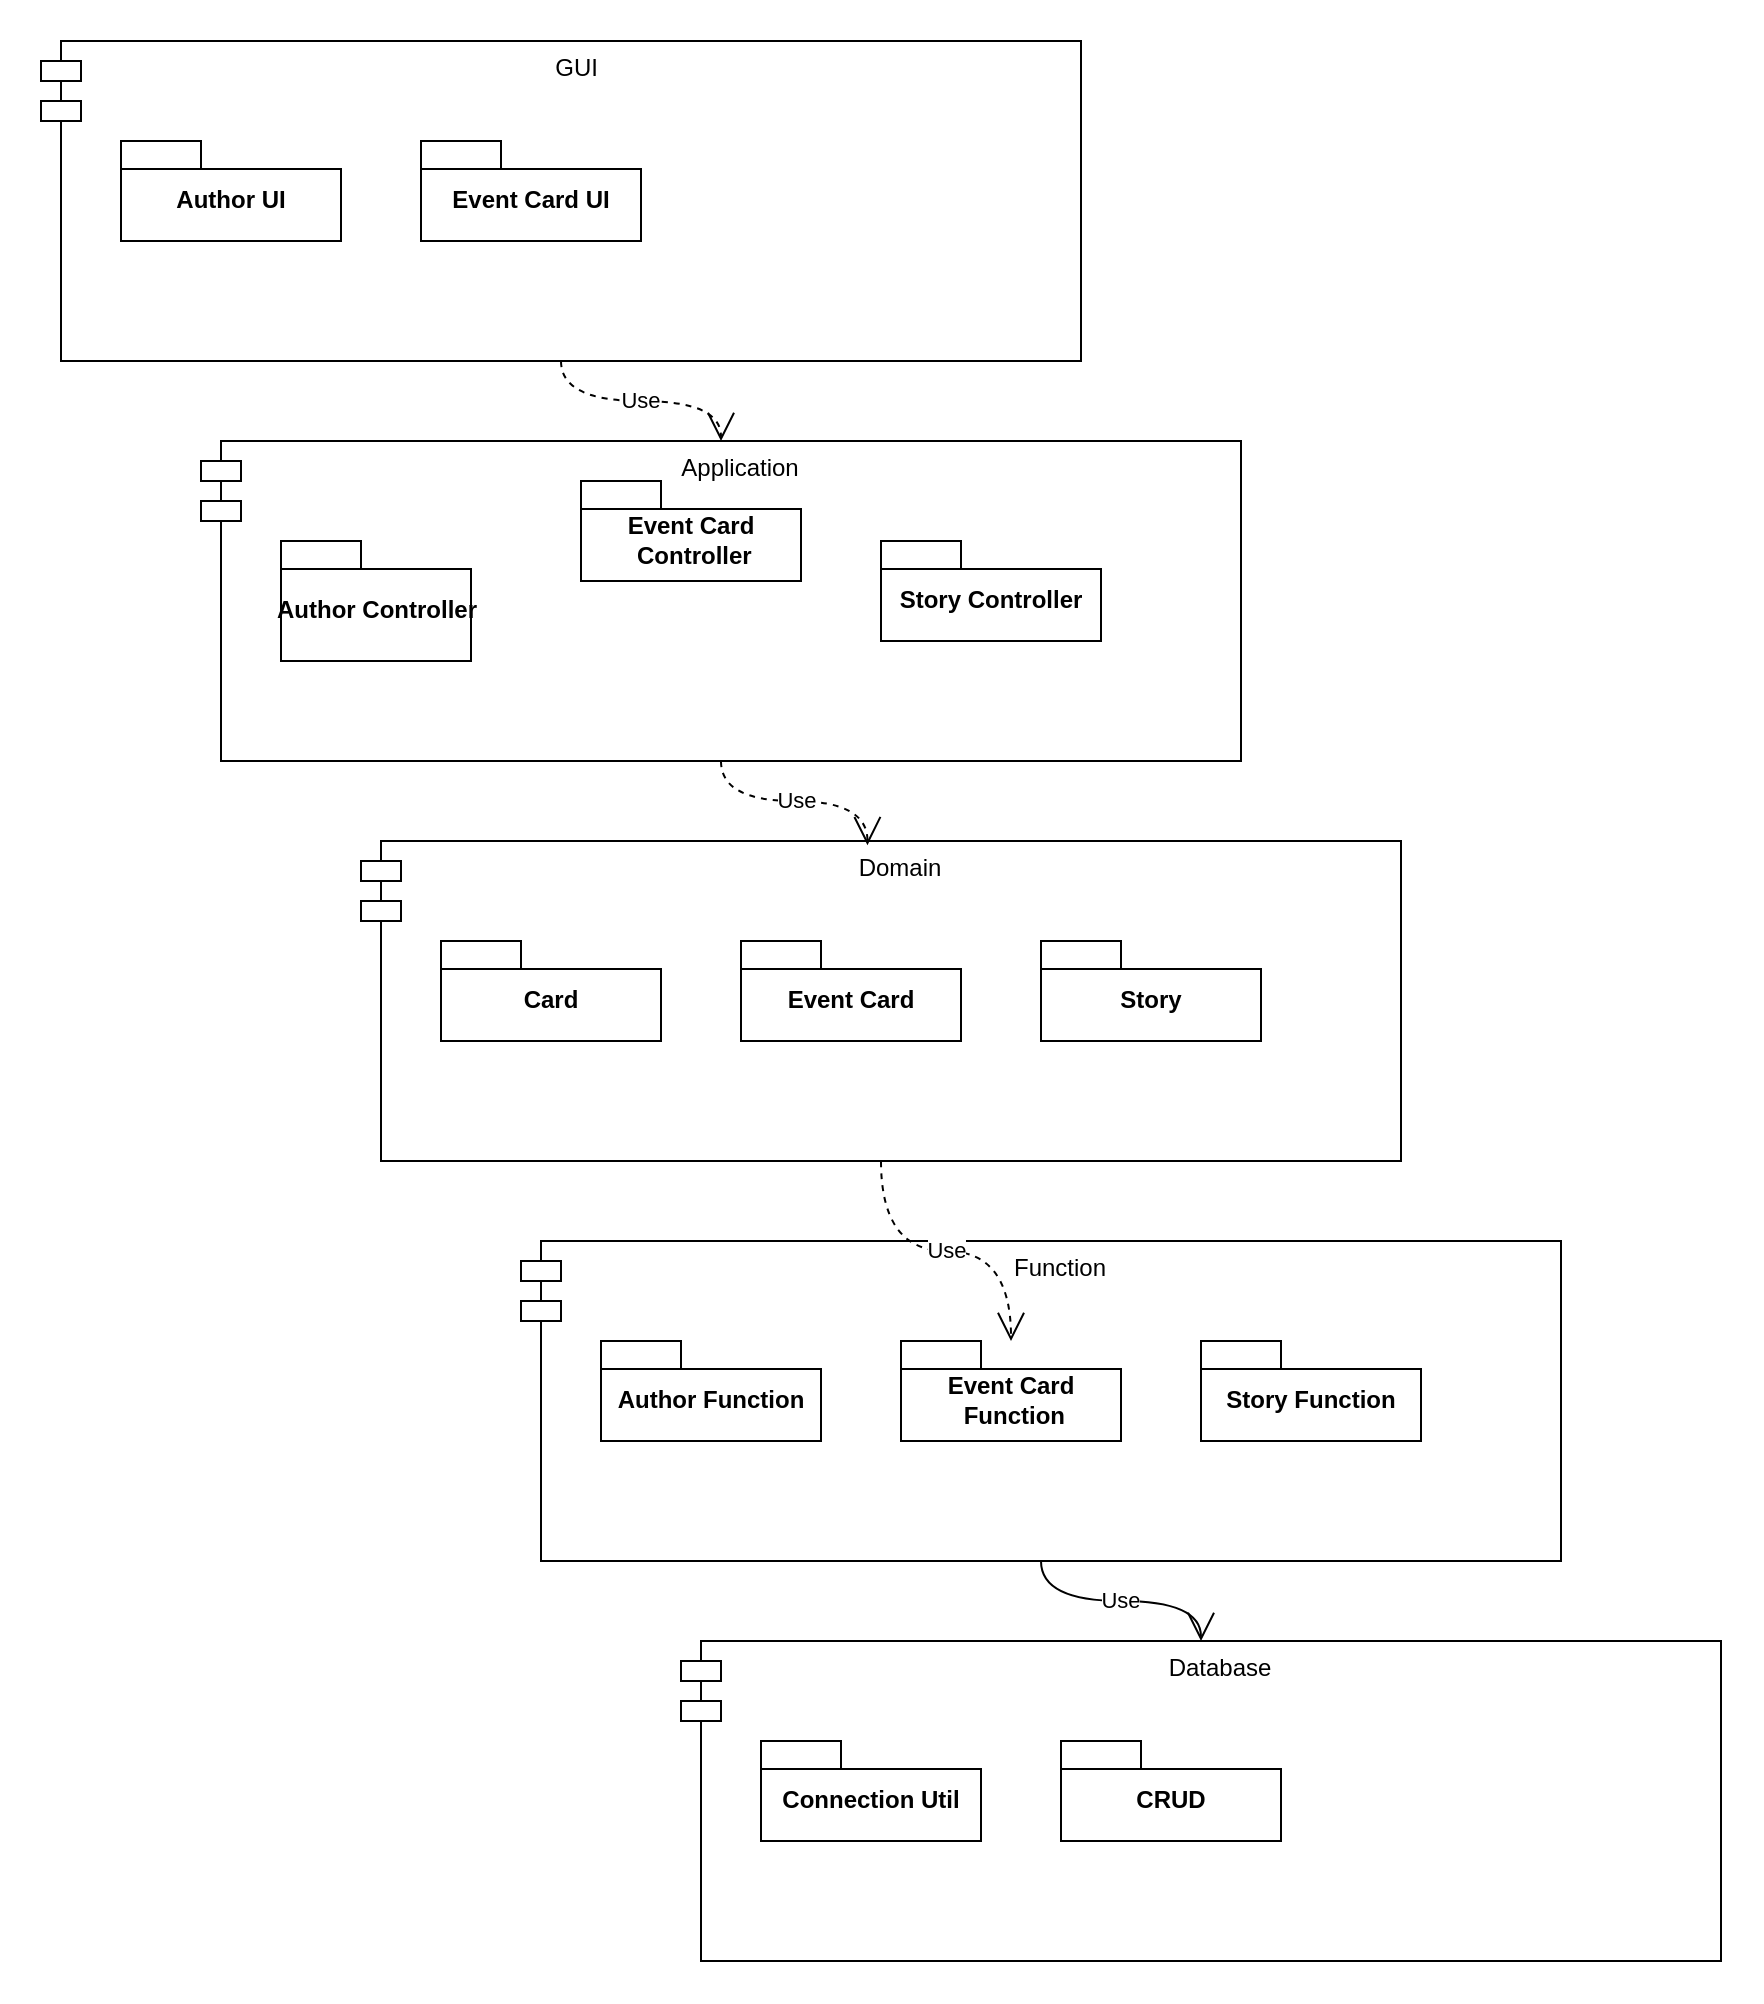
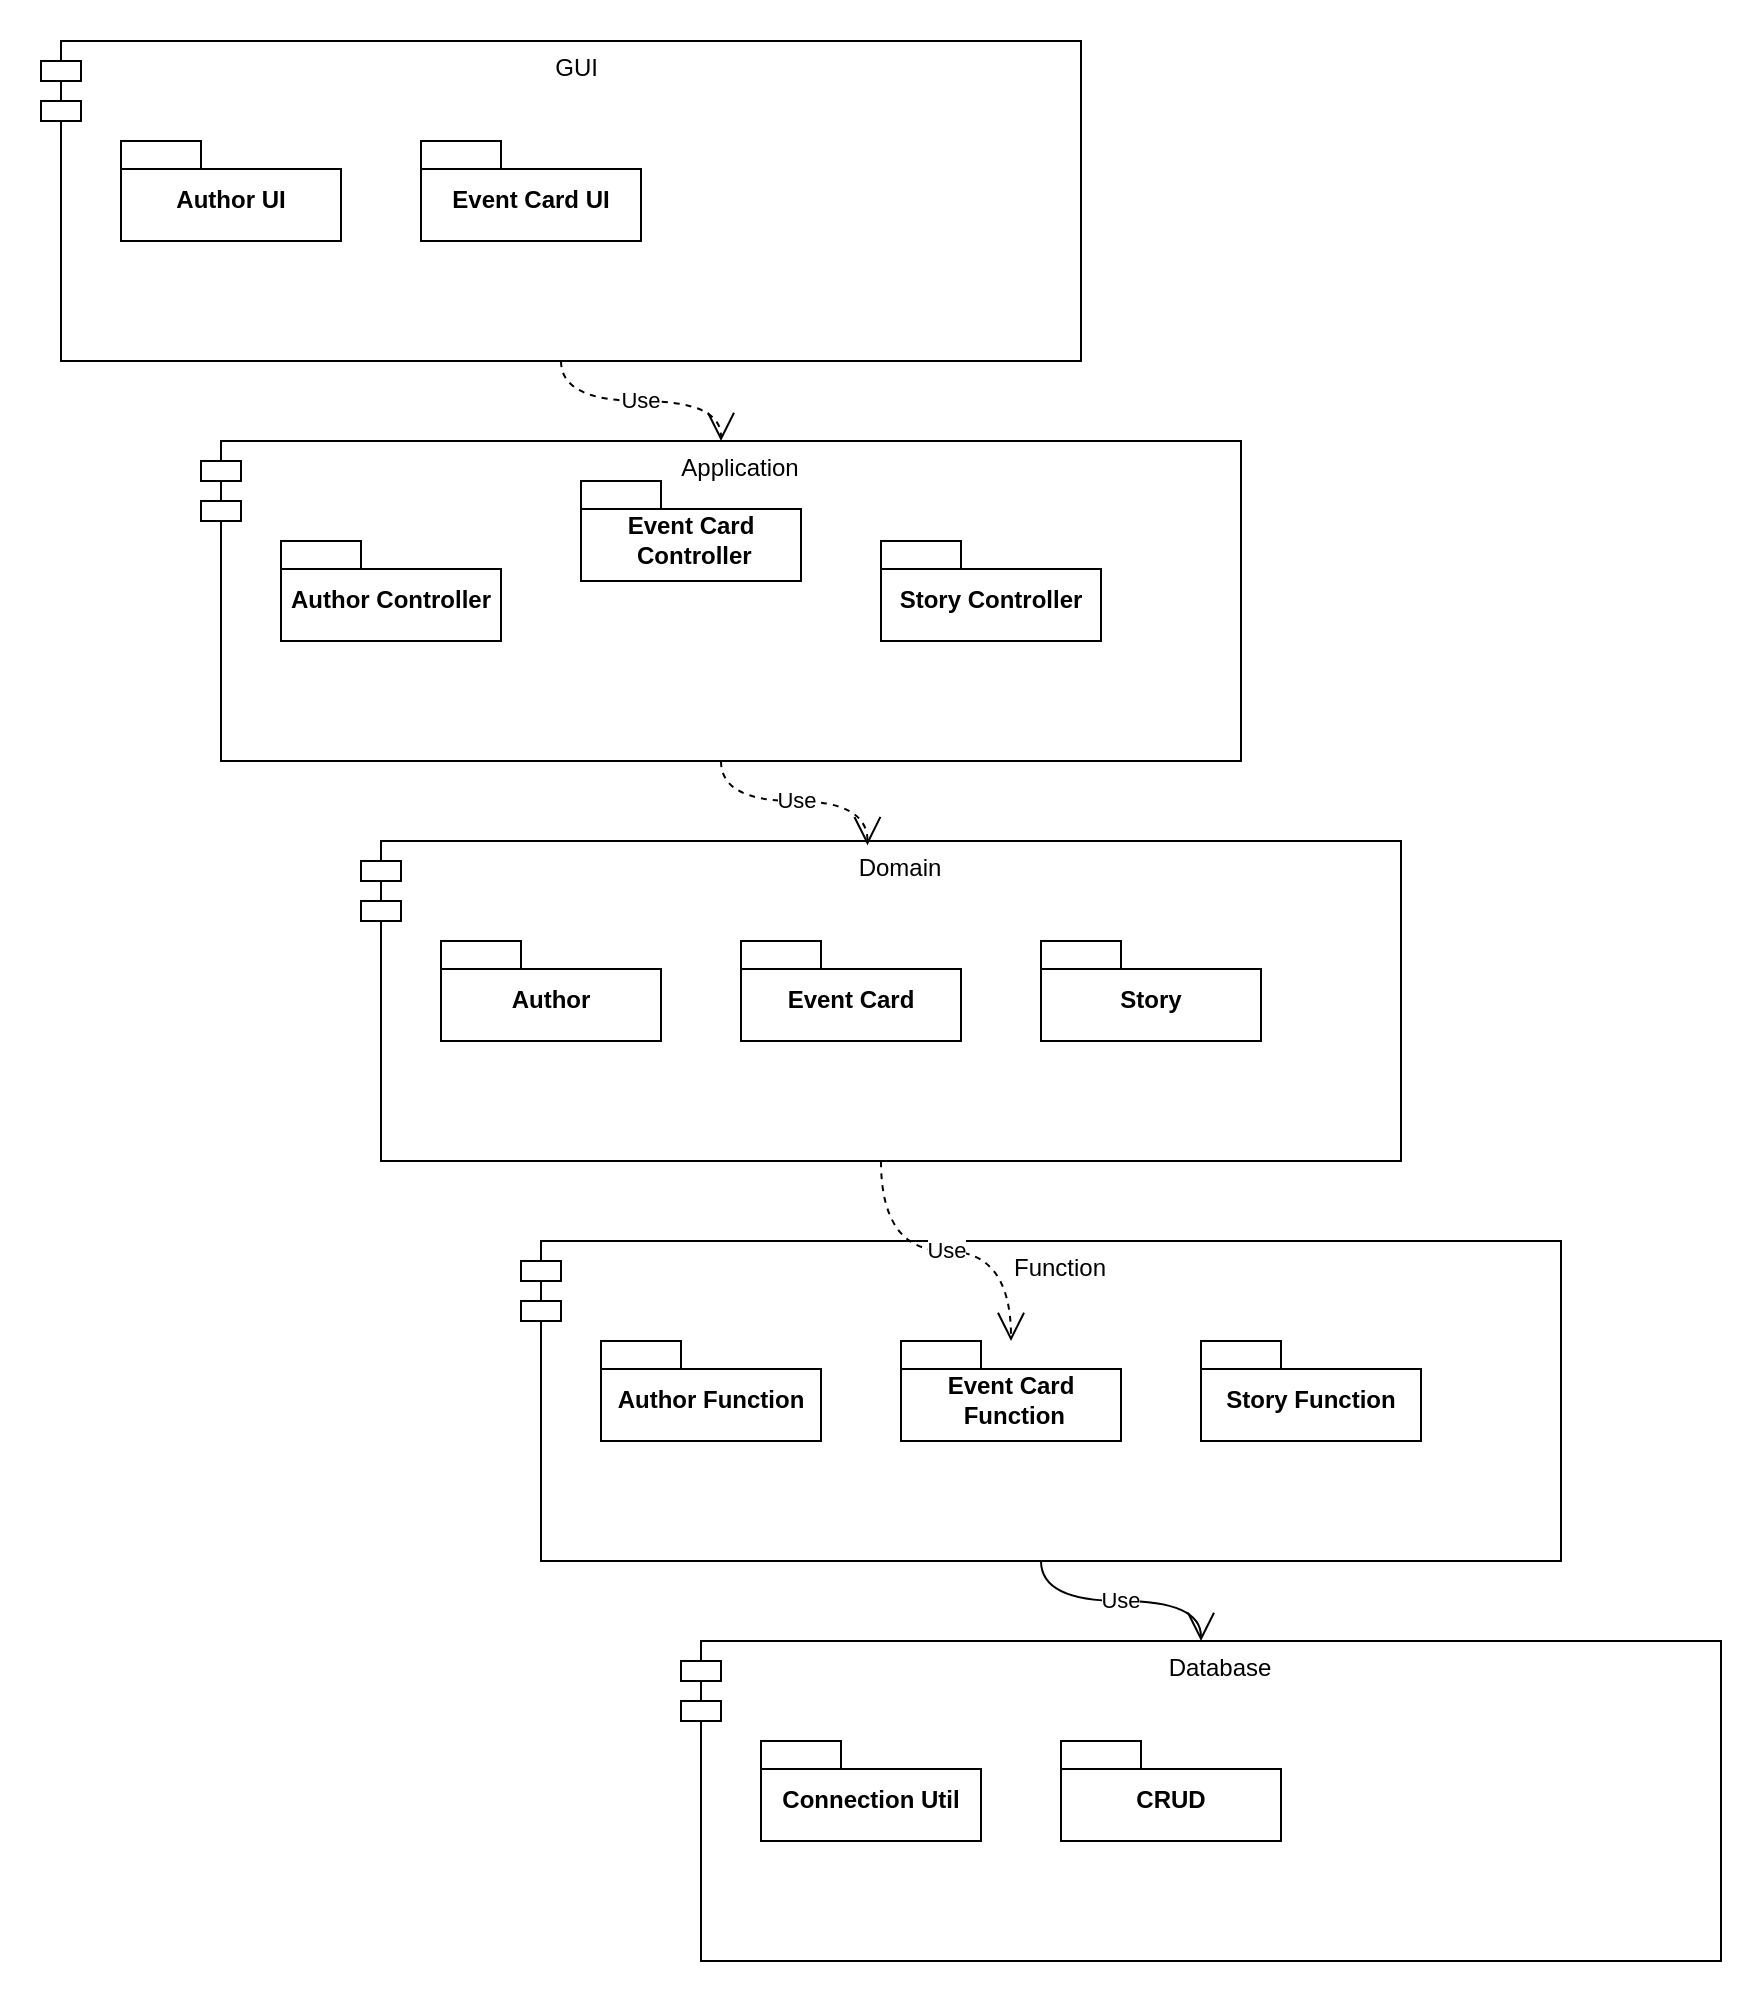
  <mxCell id="0" />
  <mxCell id="1" parent="0" />
  <mxCell id="2" value="GUI " style="shape=module;align=left;spacingLeft=20;align=center;verticalAlign=top;" vertex="1" parent="1"><mxGeometry x="20" y="20" width="520" height="160" as="geometry" /></mxCell>
  <mxCell id="3" value="Author UI" style="shape=folder;fontStyle=1;spacingTop=10;tabWidth=40;tabHeight=14;tabPosition=left;html=1;" vertex="1" parent="1"><mxGeometry x="60" y="70" width="110" height="50" as="geometry" /></mxCell>
  <mxCell id="4" value="Event Card UI" style="shape=folder;fontStyle=1;spacingTop=10;tabWidth=40;tabHeight=14;tabPosition=left;html=1;" vertex="1" parent="1"><mxGeometry x="210" y="70" width="110" height="50" as="geometry" /></mxCell>
  <mxCell id="5" value="Application" style="shape=module;align=left;spacingLeft=20;align=center;verticalAlign=top;" vertex="1" parent="1"><mxGeometry x="100" y="220" width="520" height="160" as="geometry" /></mxCell>
- <mxCell id="6" value="Author Controller" style="shape=folder;fontStyle=1;spacingTop=10;tabWidth=40;tabHeight=14;tabPosition=left;html=1;" vertex="1" parent="1"><mxGeometry x="140" y="270" width="95" height="60" as="geometry" /></mxCell>
+ <mxCell id="6" value="Author Controller" style="shape=folder;fontStyle=1;spacingTop=10;tabWidth=40;tabHeight=14;tabPosition=left;html=1;" vertex="1" parent="1"><mxGeometry x="140" y="270" width="110" height="50" as="geometry" /></mxCell>
  <mxCell id="7" value="Event Card&lt;br&gt;&amp;nbsp;Controller" style="shape=folder;fontStyle=1;spacingTop=10;tabWidth=40;tabHeight=14;tabPosition=left;html=1;" vertex="1" parent="1"><mxGeometry x="290" y="240" width="110" height="50" as="geometry" /></mxCell>
  <mxCell id="8" value="Story Controller" style="shape=folder;fontStyle=1;spacingTop=10;tabWidth=40;tabHeight=14;tabPosition=left;html=1;" vertex="1" parent="1"><mxGeometry x="440" y="270" width="110" height="50" as="geometry" /></mxCell>
  <mxCell id="9" value="Domain" style="shape=module;align=left;spacingLeft=20;align=center;verticalAlign=top;" vertex="1" parent="1"><mxGeometry x="180" y="420" width="520" height="160" as="geometry" /></mxCell>
- <mxCell id="10" value="Card" style="shape=folder;fontStyle=1;spacingTop=10;tabWidth=40;tabHeight=14;tabPosition=left;html=1;" vertex="1" parent="1"><mxGeometry x="220" y="470" width="110" height="50" as="geometry" /></mxCell>
+ <mxCell id="10" value="Author" style="shape=folder;fontStyle=1;spacingTop=10;tabWidth=40;tabHeight=14;tabPosition=left;html=1;" vertex="1" parent="1"><mxGeometry x="220" y="470" width="110" height="50" as="geometry" /></mxCell>
  <mxCell id="11" value="Event Card" style="shape=folder;fontStyle=1;spacingTop=10;tabWidth=40;tabHeight=14;tabPosition=left;html=1;" vertex="1" parent="1"><mxGeometry x="370" y="470" width="110" height="50" as="geometry" /></mxCell>
  <mxCell id="12" value="Story" style="shape=folder;fontStyle=1;spacingTop=10;tabWidth=40;tabHeight=14;tabPosition=left;html=1;" vertex="1" parent="1"><mxGeometry x="520" y="470" width="110" height="50" as="geometry" /></mxCell>
  <mxCell id="13" value="Function" style="shape=module;align=left;spacingLeft=20;align=center;verticalAlign=top;" vertex="1" parent="1"><mxGeometry x="260" y="620" width="520" height="160" as="geometry" /></mxCell>
  <mxCell id="14" value="Author Function" style="shape=folder;fontStyle=1;spacingTop=10;tabWidth=40;tabHeight=14;tabPosition=left;html=1;" vertex="1" parent="1"><mxGeometry x="300" y="670" width="110" height="50" as="geometry" /></mxCell>
  <mxCell id="15" value="Event Card&lt;br&gt;&amp;nbsp;Function" style="shape=folder;fontStyle=1;spacingTop=10;tabWidth=40;tabHeight=14;tabPosition=left;html=1;" vertex="1" parent="1"><mxGeometry x="450" y="670" width="110" height="50" as="geometry" /></mxCell>
  <mxCell id="16" value="Story Function" style="shape=folder;fontStyle=1;spacingTop=10;tabWidth=40;tabHeight=14;tabPosition=left;html=1;" vertex="1" parent="1"><mxGeometry x="600" y="670" width="110" height="50" as="geometry" /></mxCell>
  <mxCell id="17" value="Database" style="shape=module;align=left;spacingLeft=20;align=center;verticalAlign=top;" vertex="1" parent="1"><mxGeometry x="340" y="820" width="520" height="160" as="geometry" /></mxCell>
  <mxCell id="18" value="Connection Util" style="shape=folder;fontStyle=1;spacingTop=10;tabWidth=40;tabHeight=14;tabPosition=left;html=1;" vertex="1" parent="1"><mxGeometry x="380" y="870" width="110" height="50" as="geometry" /></mxCell>
  <mxCell id="19" value="CRUD" style="shape=folder;fontStyle=1;spacingTop=10;tabWidth=40;tabHeight=14;tabPosition=left;html=1;" vertex="1" parent="1"><mxGeometry x="530" y="870" width="110" height="50" as="geometry" /></mxCell>
  <mxCell id="20" value="Use" style="endArrow=open;endSize=12;dashed=1;html=1;edgeStyle=orthogonalEdgeStyle;curved=1;" edge="1" parent="1" source="2" target="5"><mxGeometry width="160" relative="1" as="geometry"><mxPoint x="-227" y="329" as="sourcePoint" /><mxPoint x="-16.75" y="404.25" as="targetPoint" /></mxGeometry></mxCell>
  <mxCell id="21" value="Use" style="endArrow=open;endSize=12;dashed=1;html=1;edgeStyle=orthogonalEdgeStyle;curved=1;entryX=0.487;entryY=0.013;entryDx=0;entryDy=0;entryPerimeter=0;exitX=0.5;exitY=1;exitDx=0;exitDy=0;" edge="1" parent="1" source="5" target="9"><mxGeometry width="160" relative="1" as="geometry"><mxPoint x="290" y="190" as="sourcePoint" /><mxPoint x="370" y="230" as="targetPoint" /></mxGeometry></mxCell>
  <mxCell id="22" value="Use" style="endArrow=open;endSize=12;dashed=1;html=1;edgeStyle=orthogonalEdgeStyle;curved=1;exitX=0.5;exitY=1;exitDx=0;exitDy=0;" edge="1" parent="1" source="9" target="15"><mxGeometry width="160" relative="1" as="geometry"><mxPoint x="300" y="200" as="sourcePoint" /><mxPoint x="380" y="240" as="targetPoint" /></mxGeometry></mxCell>
  <mxCell id="23" value="Use" style="endArrow=open;endSize=12;dashed=0;html=1;edgeStyle=orthogonalEdgeStyle;curved=1;entryX=0.5;entryY=0;entryDx=0;entryDy=0;" edge="1" parent="1" source="13" target="17"><mxGeometry width="160" relative="1" as="geometry"><mxPoint x="310" y="210" as="sourcePoint" /><mxPoint x="390" y="250" as="targetPoint" /></mxGeometry></mxCell>
